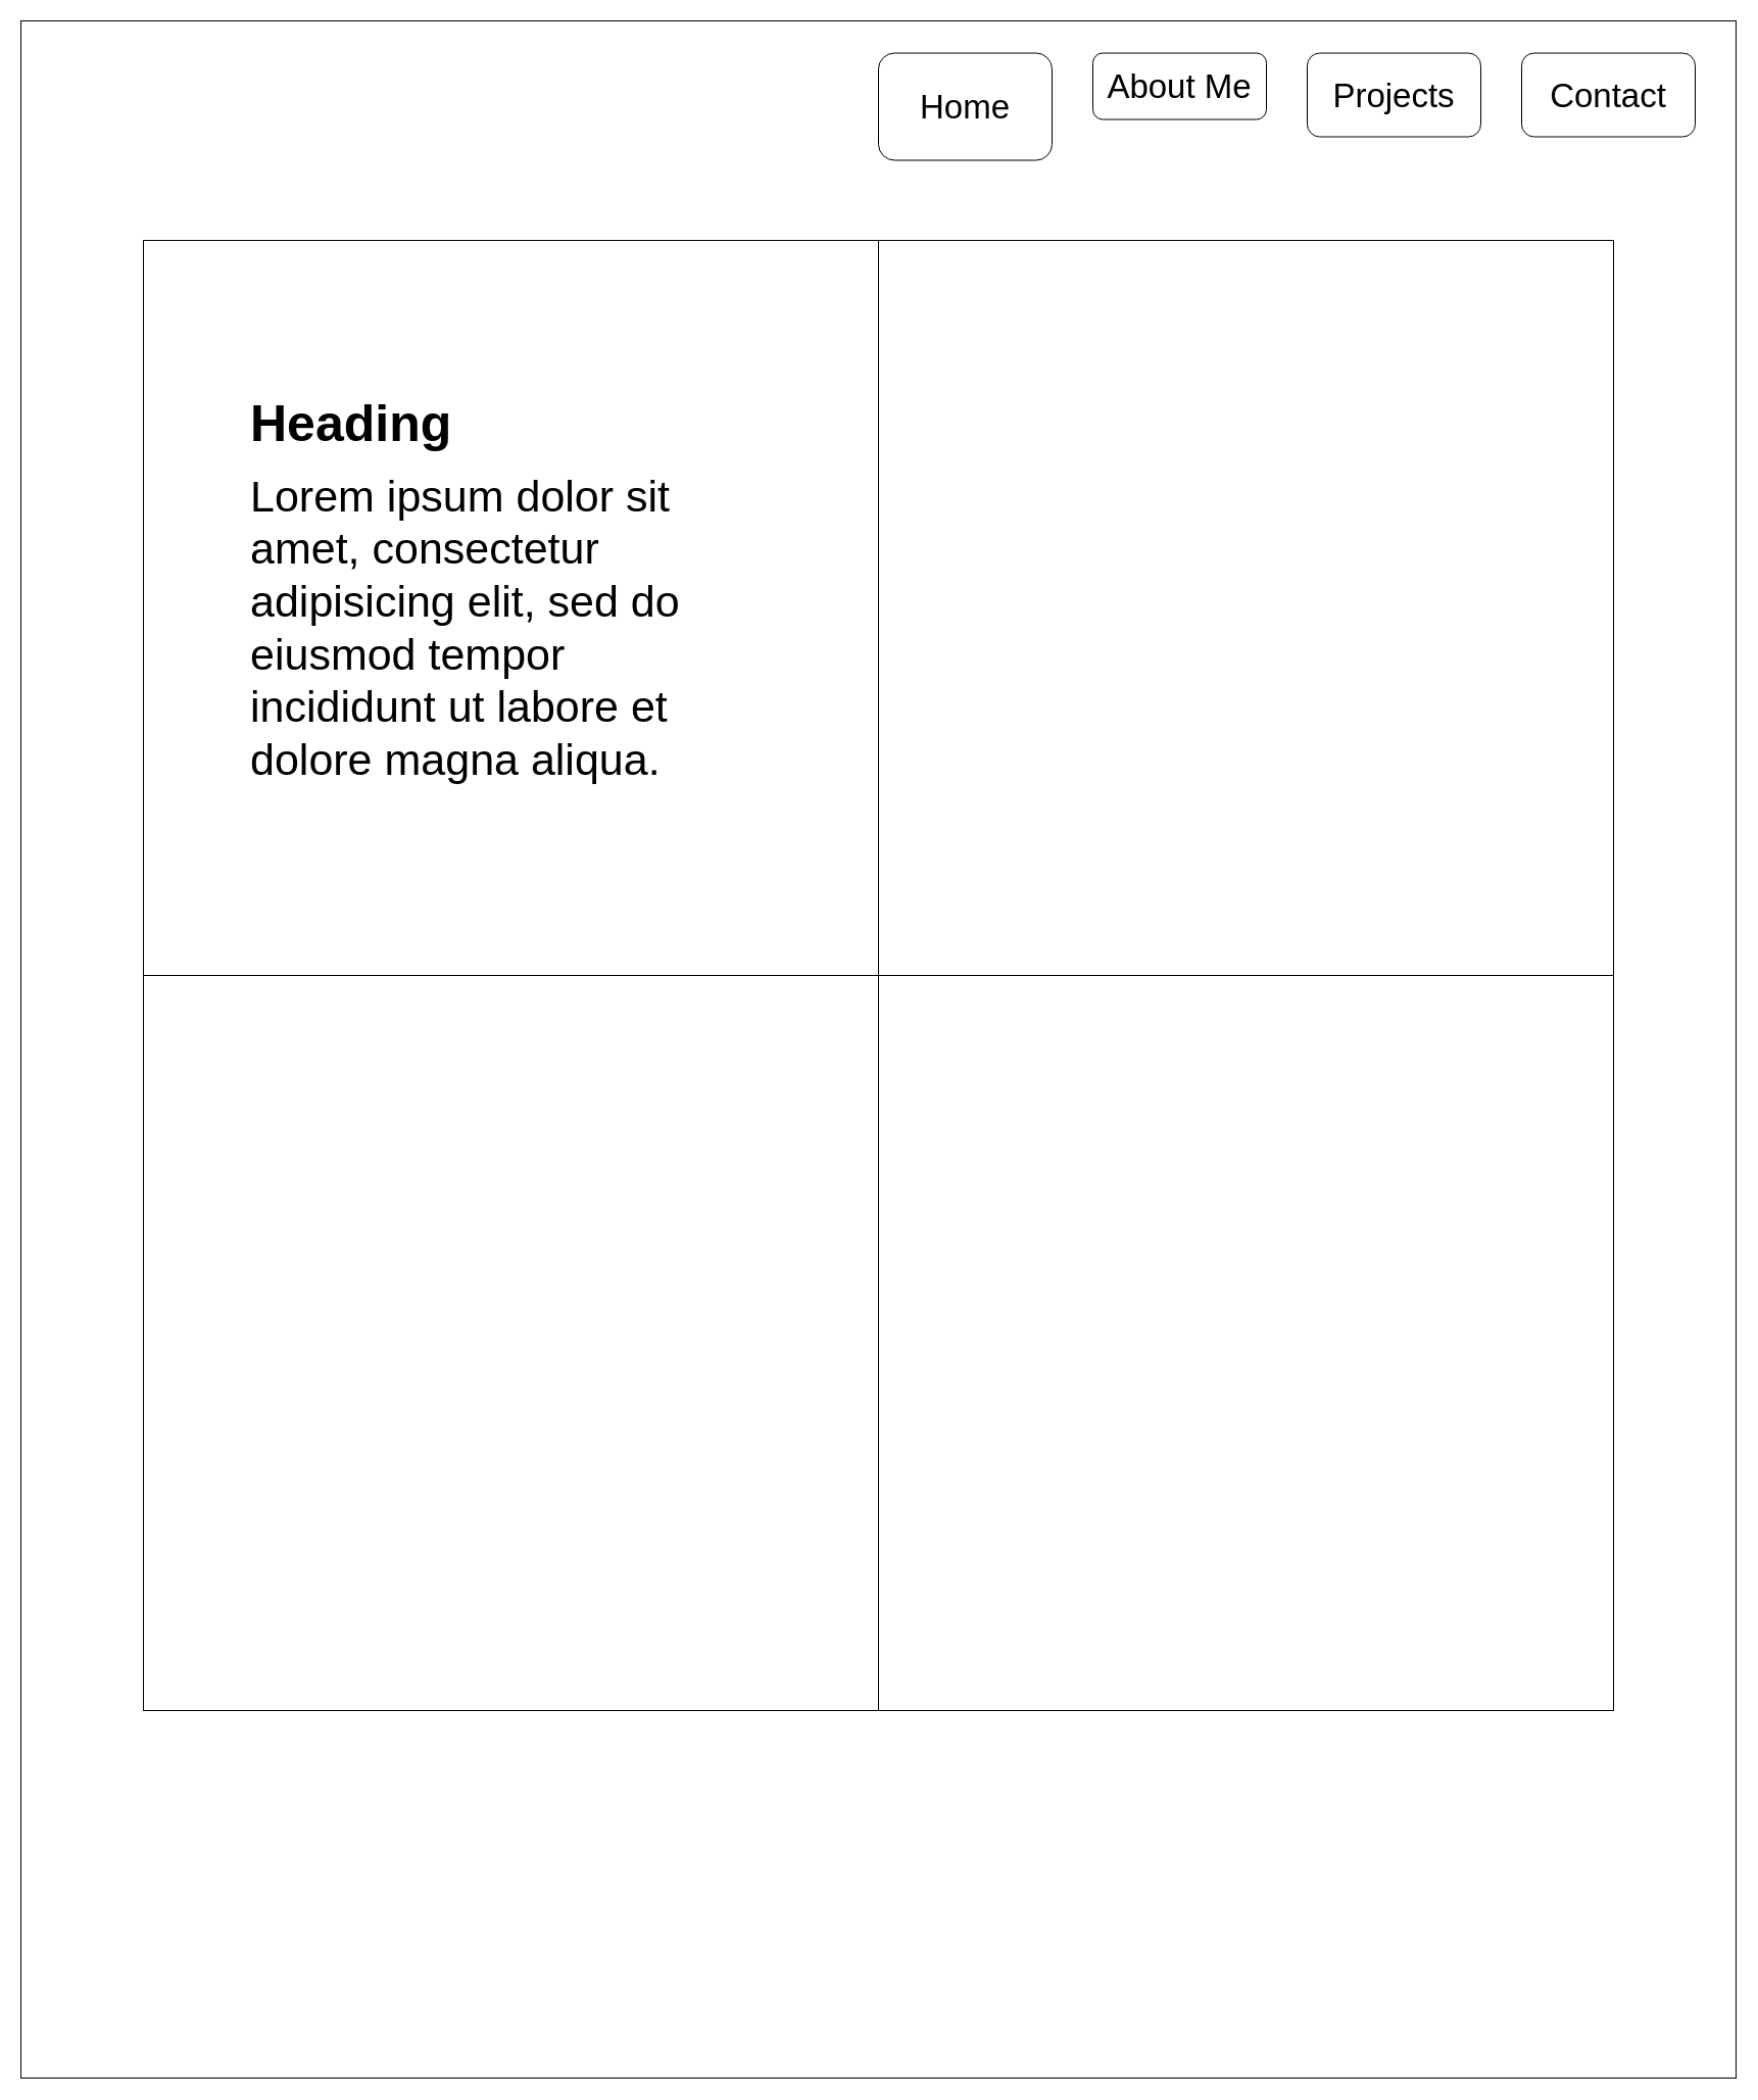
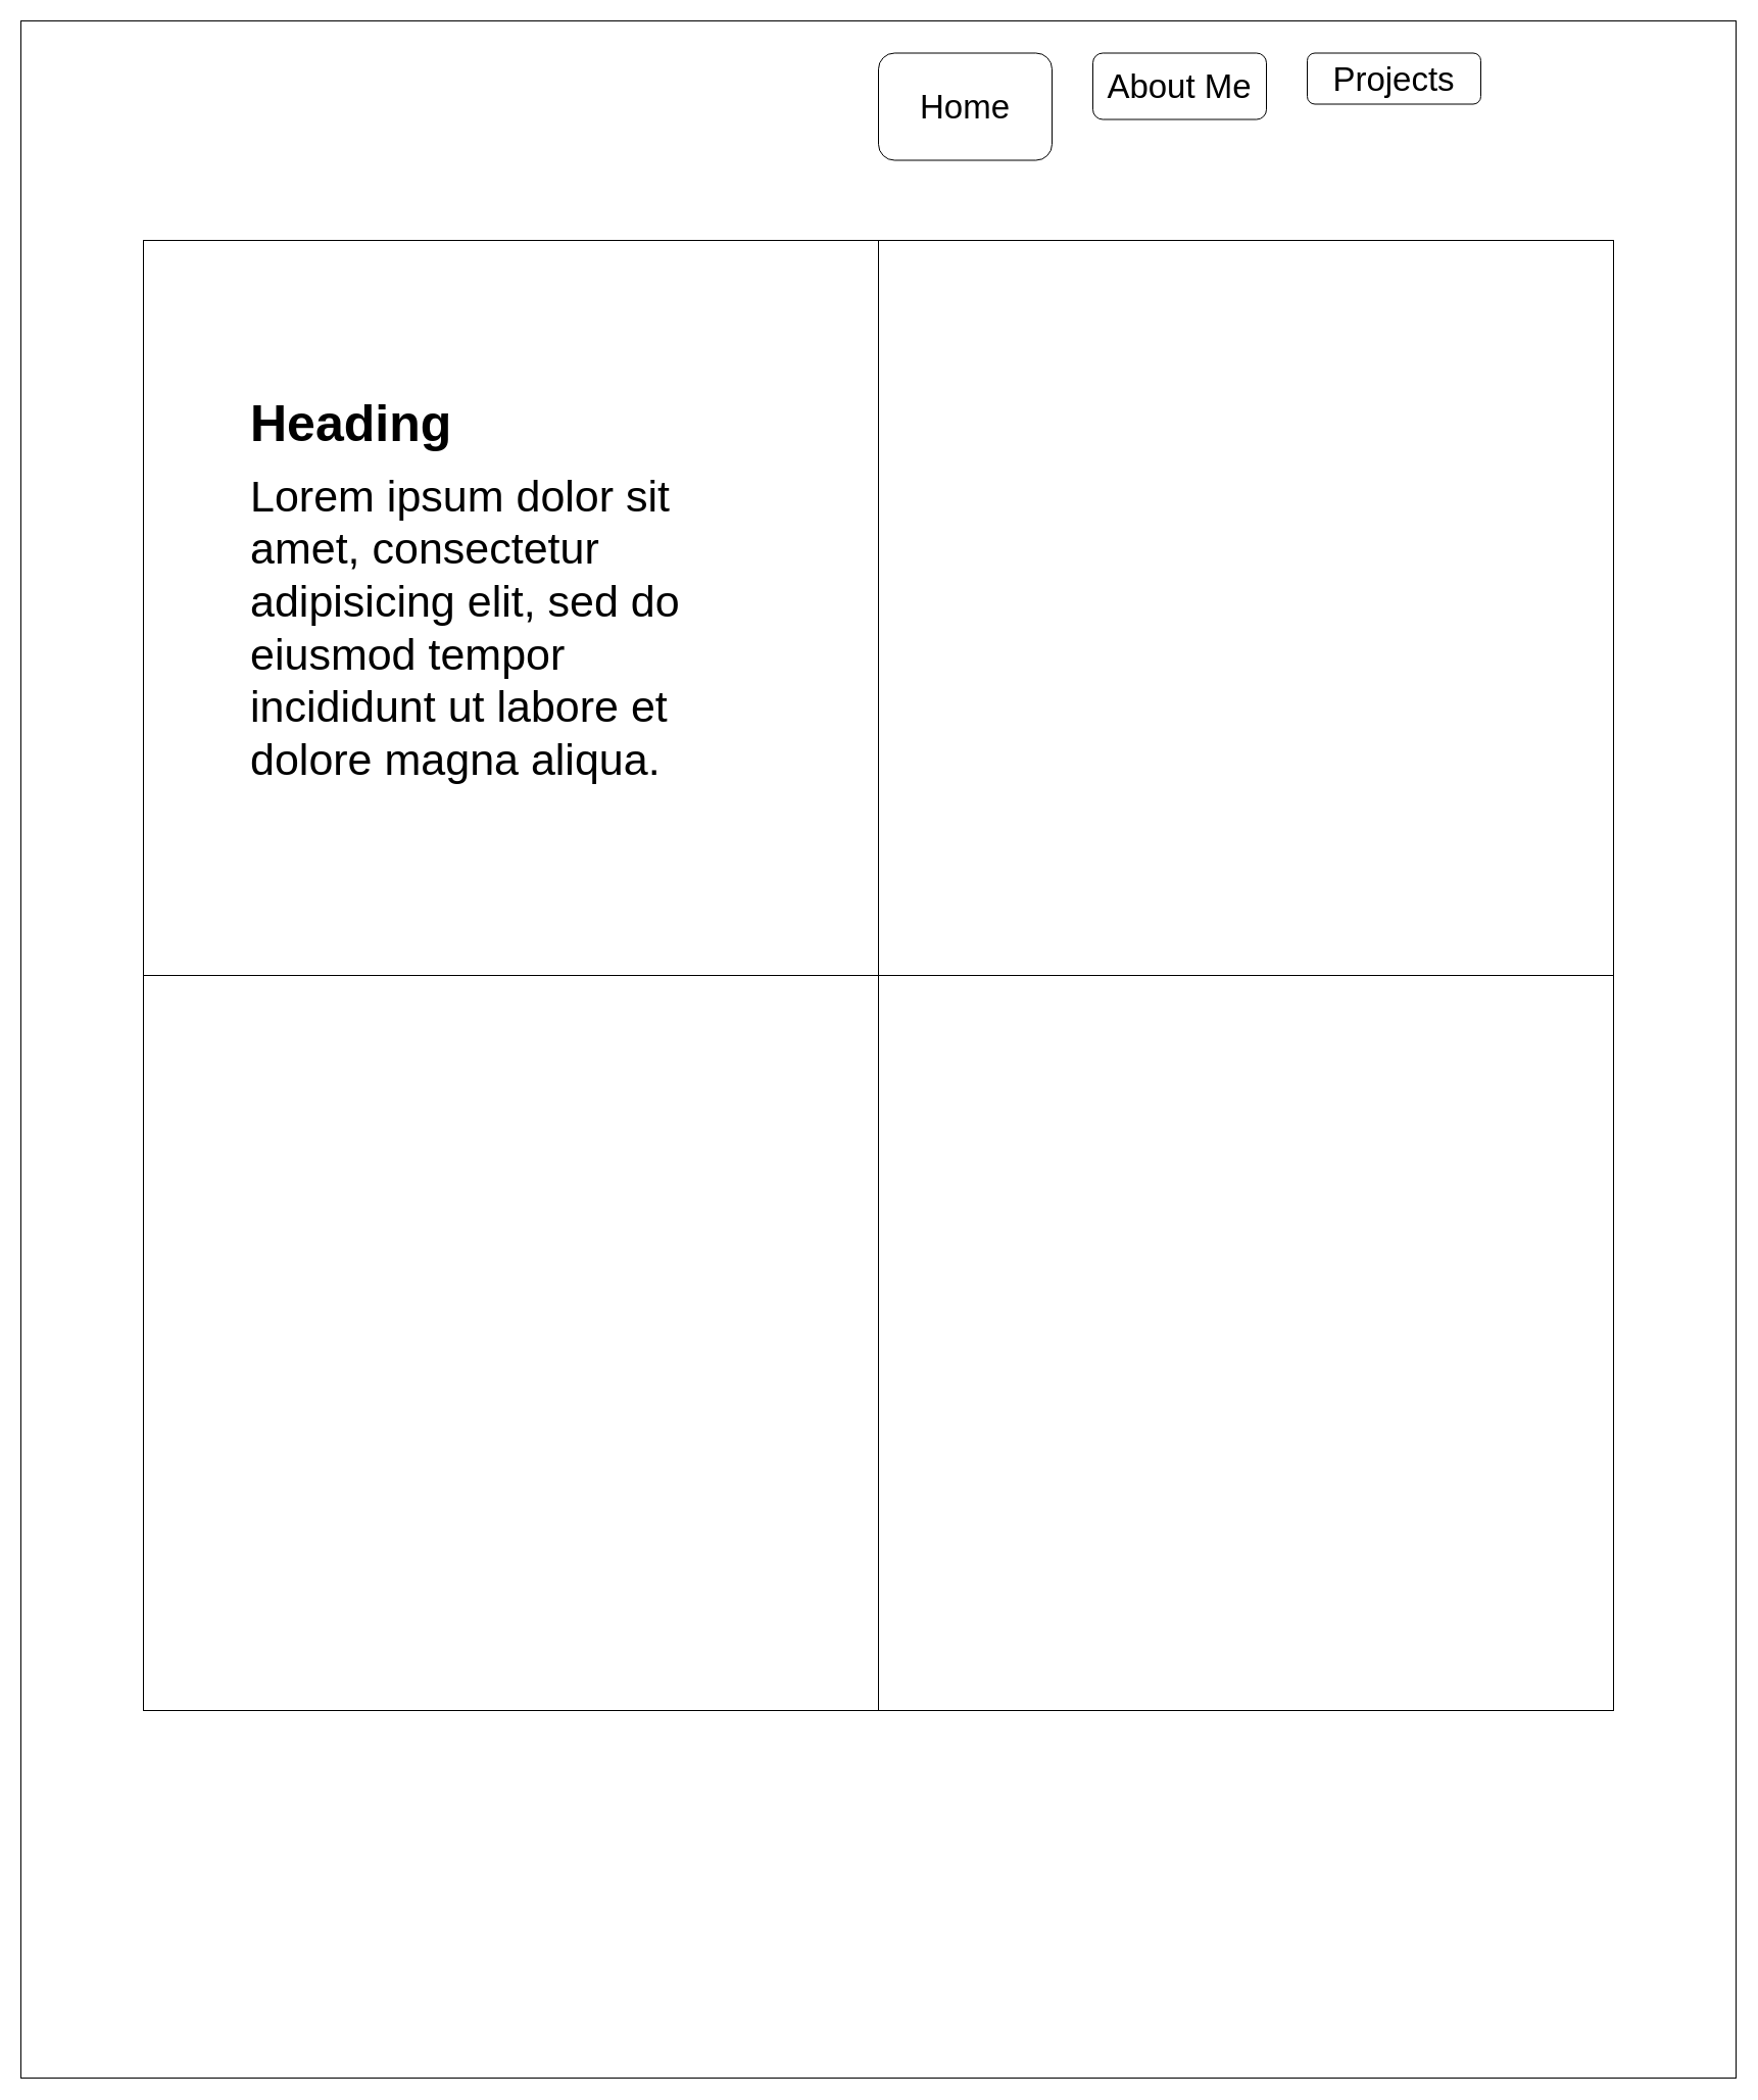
  <mxCell id="0" />
  <mxCell id="1" parent="0" />
  <mxCell id="2" value="" style="rounded=0;whiteSpace=wrap;html=1;" vertex="1" parent="1"><mxGeometry x="20" y="20" width="1680" height="2015" as="geometry" /></mxCell>
  <mxCell id="3" value="&lt;font style=&quot;font-size: 33px&quot;&gt;About Me&lt;/font&gt;" style="rounded=1;whiteSpace=wrap;html=1;" vertex="1" parent="1"><mxGeometry x="1070" y="51.5" width="170" height="65" as="geometry" /></mxCell>
  <mxCell id="4" value="&lt;font style=&quot;font-size: 33px&quot;&gt;Home&lt;/font&gt;" style="rounded=1;whiteSpace=wrap;html=1;" vertex="1" parent="1"><mxGeometry x="860" y="51.5" width="170" height="105" as="geometry" /></mxCell>
- <mxCell id="5" value="&lt;font style=&quot;font-size: 33px&quot;&gt;Projects&lt;/font&gt;" style="rounded=1;whiteSpace=wrap;html=1;" vertex="1" parent="1"><mxGeometry x="1280" y="51.5" width="170" height="82" as="geometry" /></mxCell>
- <mxCell id="6" value="&lt;font style=&quot;font-size: 33px&quot;&gt;Contact&lt;/font&gt;" style="rounded=1;whiteSpace=wrap;html=1;" vertex="1" parent="1"><mxGeometry x="1490" y="51.5" width="170" height="82" as="geometry" /></mxCell>
+ <mxCell id="5" value="&lt;font style=&quot;font-size: 33px&quot;&gt;Projects&lt;/font&gt;" style="rounded=1;whiteSpace=wrap;html=1;" vertex="1" parent="1"><mxGeometry x="1280" y="51.5" width="170" height="50" as="geometry" /></mxCell>
  <mxCell id="7" value="" style="whiteSpace=wrap;html=1;aspect=fixed;" vertex="1" parent="1"><mxGeometry x="140" y="235" width="720" height="720" as="geometry" /></mxCell>
  <mxCell id="8" value="" style="whiteSpace=wrap;html=1;aspect=fixed;" vertex="1" parent="1"><mxGeometry x="860" y="235" width="720" height="720" as="geometry" /></mxCell>
  <mxCell id="9" value="" style="whiteSpace=wrap;html=1;aspect=fixed;" vertex="1" parent="1"><mxGeometry x="140" y="955" width="720" height="720" as="geometry" /></mxCell>
  <mxCell id="10" value="" style="whiteSpace=wrap;html=1;aspect=fixed;" vertex="1" parent="1"><mxGeometry x="860" y="955" width="720" height="720" as="geometry" /></mxCell>
  <mxCell id="11" value="&lt;h1&gt;&lt;font style=&quot;font-size: 50px&quot;&gt;Heading&lt;/font&gt;&lt;/h1&gt;&lt;p&gt;&lt;font style=&quot;font-size: 43px&quot;&gt;Lorem ipsum dolor sit amet, consectetur adipisicing elit, sed do eiusmod tempor incididunt ut labore et dolore magna aliqua.&lt;/font&gt;&lt;/p&gt;" style="text;html=1;strokeColor=none;fillColor=none;spacing=5;spacingTop=-20;whiteSpace=wrap;overflow=hidden;rounded=0;align=left;verticalAlign=middle;" vertex="1" parent="1"><mxGeometry x="240" y="325" width="490" height="520" as="geometry" /></mxCell>
